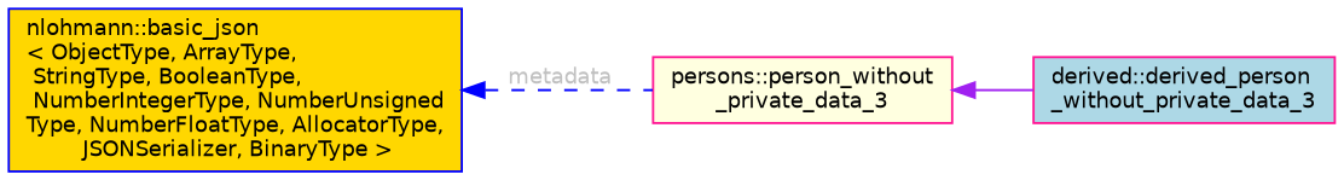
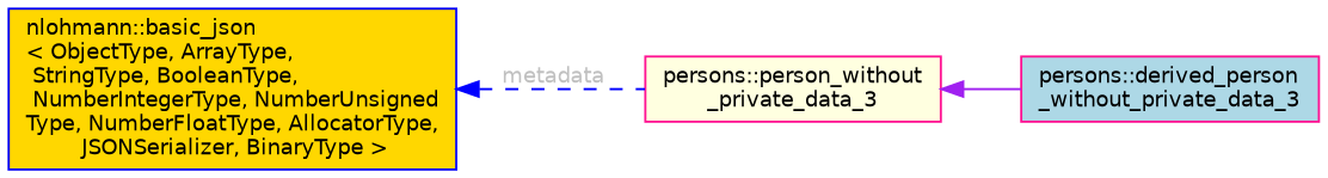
  digraph {
    rankdir=LR
    node [color=deeppink fontname=Helvetica fontsize=10 shape=box style=filled]
    edge [dir=back fontname=Helvetica fontsize=10 labelfontname=Helvetica labelfontsize=10]
-   n1 [fillcolor=lightblue fontcolor=black height=0.2 label="derived::derived_person\l_without_private_data_3" width=0.4]
+   n1 [fillcolor=lightblue fontcolor=black height=0.2 label="persons::derived_person\l_without_private_data_3" width=0.4]
    n2 [fillcolor=lightyellow height=0.2 label="persons::person_without\l_private_data_3" width=0.4]
    n3 [color=blue fillcolor=gold height=0.2 label="nlohmann::basic_json\l\< ObjectType, ArrayType,\l StringType, BooleanType,\l NumberIntegerType, NumberUnsigned\lType, NumberFloatType, AllocatorType,\l JSONSerializer, BinaryType \>" width=0.4]
    n2 -> n1 [color=purple style=solid]
    n3 -> n2 [color=blue fontcolor=grey label=" metadata" style=dashed]
  }
